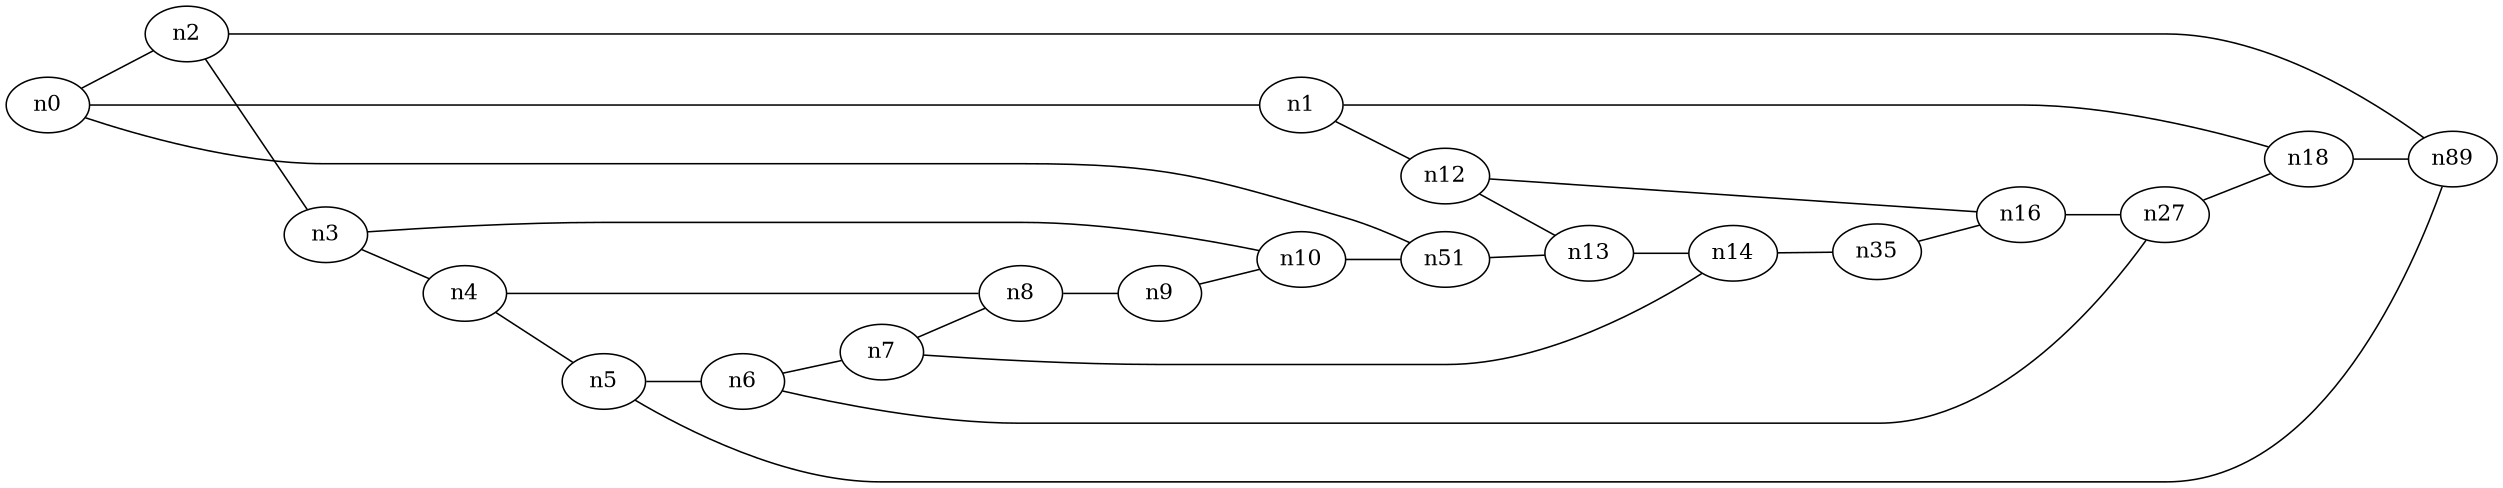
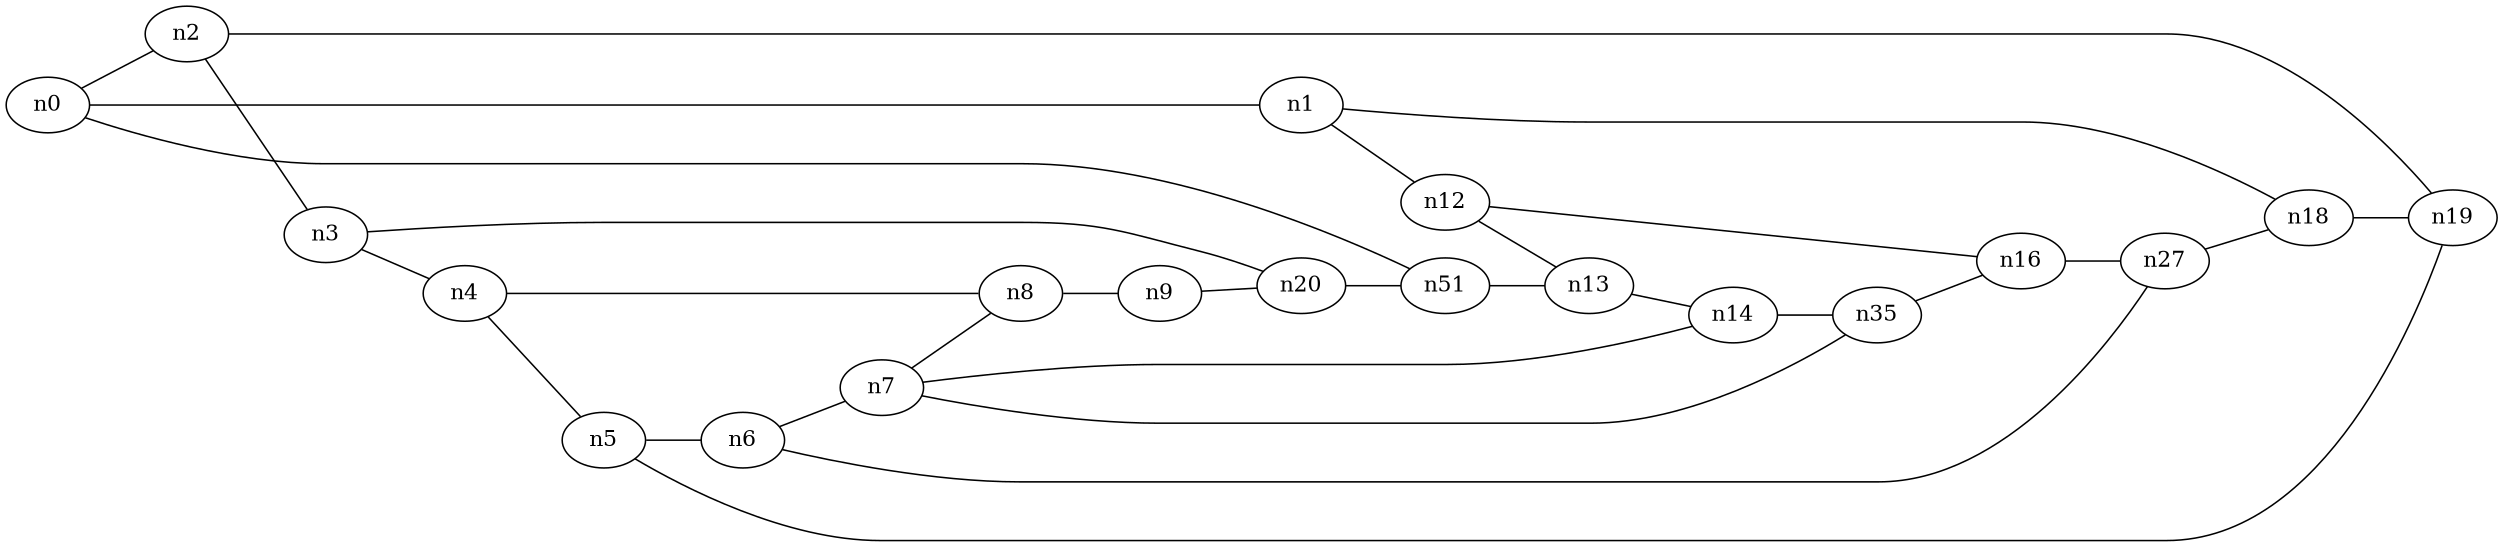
  strict graph {
    edge_default="{}"
    node_default="{}"
    rankdir=LR
    n0 [dim3pos="0.0558548114126643,0.08912788716516344,0.9944528444182407"]
    n1 [dim3pos="0.15172306576617253,0.31045708247124054,-0.9384010396722496"]
    n2 [dim3pos="-0.46181528923671755,-0.46525104556702523,-0.7551609783522959"]
    n11 [dim3pos="-0.4234666376462695,-0.21016198887182833,0.8811968822198593" label=n51]
    n12 [dim3pos="-0.12997029172658692,0.784250819645462,-0.6066781479119937"]
    n18 [dim3pos="-0.01448817513801721,-0.0038708208777876074,-0.9998875484407745"]
    n3 [dim3pos="-0.5580808804579406,0.1266659258225685,-0.8200618721186844"]
-   n19 [dim3pos="0.7923421144208138,0.21035764944238464,0.5726636299226875" label=n89]
+   n19 [dim3pos="0.7923421144208138,0.21035764944238464,0.5726636299226875"]
    n13 [dim3pos="0.627427752741948,0.6832636795978829,-0.3734771200911116"]
    n16 [dim3pos="-0.26780914971869973,-0.9531553072299471,-0.14061728068175797"]
    n4 [dim3pos="0.28927253728876673,-0.6267772530381549,0.7235134236795222"]
-   n10 [dim3pos="-0.13206828749430288,0.037402853689556585,0.9905347010449456"]
+   n10 [dim3pos="-0.13206828749430288,0.037402853689556585,0.9905347010449456" label=n20]
    n14 [dim3pos="0.14593821076689759,-0.869995879555128,-0.47096624952883376"]
    n17 [dim3pos="0.4114319523815915,-0.2552218829415327,-0.8749774505821567" label=n27]
    n5 [dim3pos="-0.012470470444292878,0.8941797611524857,-0.4475344032721752"]
    n8 [dim3pos="0.005543811289699241,0.18196869046502442,-0.9832886971011252"]
    n6 [dim3pos="0.04824368880023958,-0.1404653762938517,0.9889095128238844"]
    n9 [dim3pos="0.1956996846646809,-0.33950205561936475,-0.9200217321630887"]
    n7 [dim3pos="0.054423921372445665,0.11781308277516346,0.9915432992610349"]
    n15 [dim3pos="-0.46194848876821676,-0.5158785849030737,-0.7214380634282911" label=n35]
    n0 -- n1
    n0 -- n2
    n0 -- n11
    n1 -- n12
    n1 -- n18
    n2 -- n3
    n2 -- n19
    n11 -- n13
    n12 -- n13
    n12 -- n16
    n18 -- n19
    n3 -- n4
    n3 -- n10
    n13 -- n14
    n16 -- n17
    n4 -- n5
    n4 -- n8
    n10 -- n11
    n14 -- n15
    n17 -- n18
    n5 -- n19
    n5 -- n6
    n8 -- n9
    n6 -- n17
    n6 -- n7
    n9 -- n10
    n7 -- n14
    n7 -- n8
+   n7 -- n15
    n15 -- n16
  }
